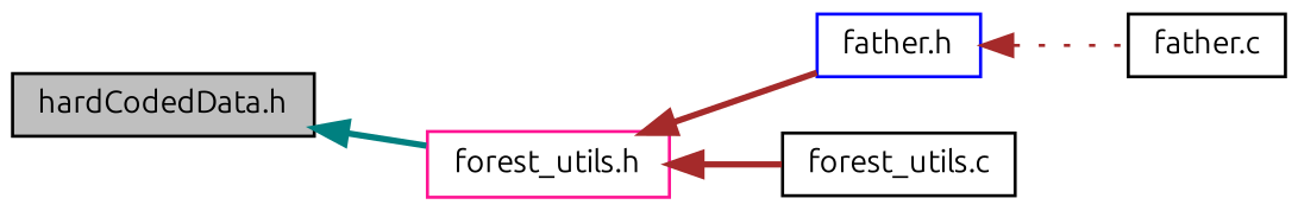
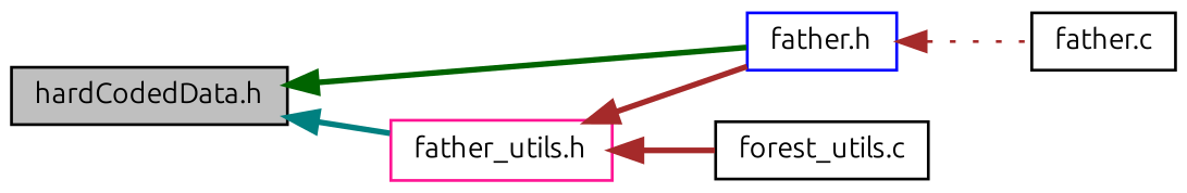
  digraph {
    fontname=Ubuntu
    rankdir=LR
    node [color=black fillcolor=white fontname=Ubuntu fontsize=10 shape=record style=filled]
    edge [color=brown dir=back fontname=Ubuntu fontsize=10 labelfontname=Helvetica labelfontsize=10 style=bold]
    n1 [fillcolor=grey75 fontcolor=black height=0.2 label="hardCodedData.h" width=0.4]
    n2 [color=blue height=0.2 label="father.h" width=0.4]
-   n3 [color=deeppink height=0.2 label="forest_utils.h" width=0.4]
+   n3 [color=deeppink height=0.2 label="father_utils.h" width=0.4]
    n4 [height=0.2 label="father.c" width=0.4]
    n5 [height=0.2 label="forest_utils.c" width=0.4]
+   n1 -> n2 [color=darkgreen]
    n1 -> n3 [color=teal]
    n2 -> n4 [style=dotted]
    n3 -> n2
    n3 -> n5
  }
